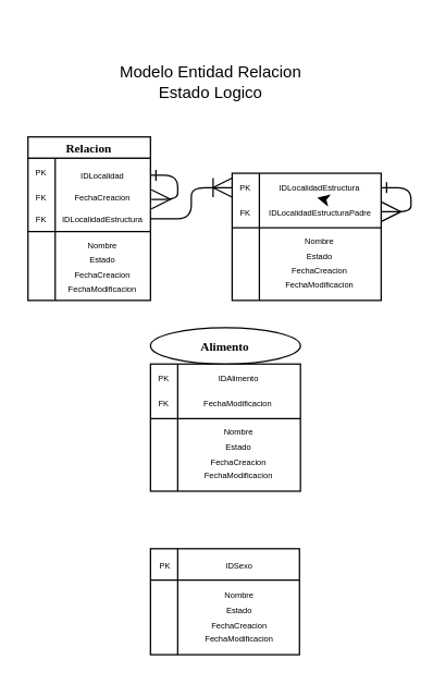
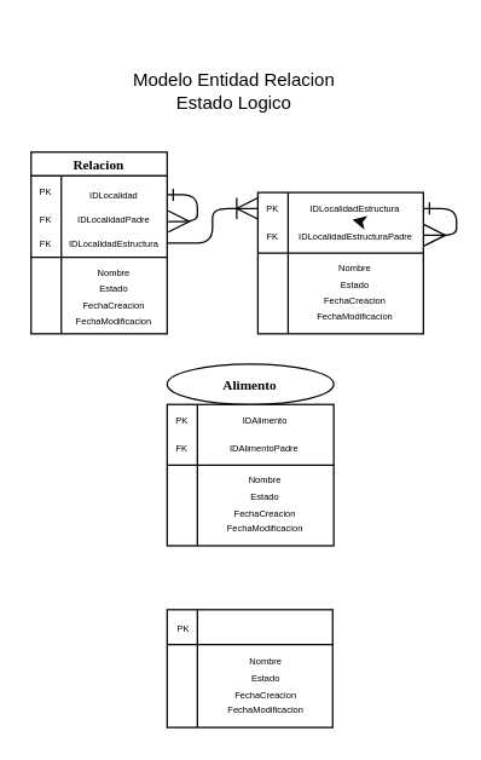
  <mxCell id="0" />
  <mxCell id="1" parent="0" />
  <mxCell id="2" value="" style="group" vertex="1" connectable="0" parent="1"><mxGeometry x="40" y="100" width="70" height="120" as="geometry" /></mxCell>
  <mxCell id="3" value="" style="shape=internalStorage;whiteSpace=wrap;html=1;backgroundOutline=1;movable=1;resizable=1;rotatable=1;deletable=1;editable=1;connectable=1;dx=20;dy=54;" vertex="1" parent="2"><mxGeometry x="-20" y="15.56" width="90" height="104.44" as="geometry" /></mxCell>
  <mxCell id="4" value="&lt;b style=&quot;border-color: var(--border-color); font-family: &amp;quot;Comic Sans MS&amp;quot;;&quot;&gt;&lt;font style=&quot;font-size: 9px;&quot;&gt;Relacion&lt;/font&gt;&lt;/b&gt;" style="rounded=0;whiteSpace=wrap;html=1;shadow=0;movable=1;resizable=1;rotatable=1;deletable=1;editable=1;connectable=1;" vertex="1" parent="2"><mxGeometry x="-20" width="90" height="15.56" as="geometry" /></mxCell>
  <mxCell id="5" value="&lt;span style=&quot;font-size: 6px;&quot;&gt;IDLocalidad&lt;/span&gt;" style="text;html=1;strokeColor=none;fillColor=none;align=center;verticalAlign=middle;whiteSpace=wrap;rounded=0;shadow=0;fontSize=9;" vertex="1" parent="2"><mxGeometry y="20" width="70" height="16.11" as="geometry" /></mxCell>
  <mxCell id="6" value="&lt;span style=&quot;font-size: 6px;&quot;&gt;Nombre&lt;/span&gt;&lt;br style=&quot;border-color: var(--border-color); font-size: 6px;&quot;&gt;&lt;span style=&quot;font-size: 6px;&quot;&gt;Estado&lt;/span&gt;&lt;br style=&quot;border-color: var(--border-color); font-size: 6px;&quot;&gt;&lt;span style=&quot;font-size: 6px;&quot;&gt;FechaCreacion&lt;/span&gt;&lt;br style=&quot;border-color: var(--border-color); font-size: 6px;&quot;&gt;&lt;span style=&quot;font-size: 6px;&quot;&gt;FechaModificacion&lt;/span&gt;" style="text;html=1;strokeColor=none;fillColor=none;align=center;verticalAlign=middle;whiteSpace=wrap;rounded=0;shadow=0;fontSize=9;" vertex="1" parent="2"><mxGeometry y="70.55" width="70" height="49.45" as="geometry" /></mxCell>
  <mxCell id="7" value="&lt;font style=&quot;font-size: 6px;&quot;&gt;FK&lt;/font&gt;" style="text;html=1;strokeColor=none;fillColor=none;align=center;verticalAlign=middle;whiteSpace=wrap;rounded=0;shadow=0;fontSize=9;" vertex="1" parent="2"><mxGeometry x="-20" y="54.44" width="20" height="11.11" as="geometry" /></mxCell>
- <mxCell id="8" value="&lt;span style=&quot;font-size: 6px;&quot;&gt;FechaCreacion&lt;/span&gt;" style="text;html=1;strokeColor=none;fillColor=none;align=center;verticalAlign=middle;whiteSpace=wrap;rounded=0;shadow=0;fontSize=9;" vertex="1" parent="2"><mxGeometry y="33.33" width="70" height="21.11" as="geometry" /></mxCell>
+ <mxCell id="8" value="&lt;span style=&quot;font-size: 6px;&quot;&gt;IDLocalidadPadre&lt;/span&gt;" style="text;html=1;strokeColor=none;fillColor=none;align=center;verticalAlign=middle;whiteSpace=wrap;rounded=0;shadow=0;fontSize=9;" vertex="1" parent="2"><mxGeometry y="33.33" width="70" height="21.11" as="geometry" /></mxCell>
  <mxCell id="9" value="&lt;span style=&quot;font-size: 6px;&quot;&gt;IDLocalidadEstructura&lt;/span&gt;" style="text;html=1;strokeColor=none;fillColor=none;align=center;verticalAlign=middle;whiteSpace=wrap;rounded=0;shadow=0;fontSize=9;" vertex="1" parent="2"><mxGeometry y="49.44" width="70" height="21.11" as="geometry" /></mxCell>
  <mxCell id="10" value="" style="group" vertex="1" connectable="0" parent="1"><mxGeometry x="170" y="100" width="110" height="120" as="geometry" /></mxCell>
  <mxCell id="11" value="" style="shape=internalStorage;whiteSpace=wrap;html=1;backgroundOutline=1;movable=1;resizable=1;rotatable=1;deletable=1;editable=1;connectable=1;dx=20;dy=40;" vertex="1" parent="10"><mxGeometry y="26.667" width="109.482" height="93.333" as="geometry" /></mxCell>
  <mxCell id="12" value="&lt;span style=&quot;font-size: 6px;&quot;&gt;Nombre&lt;br&gt;Estado&lt;br&gt;FechaCreacion&lt;br&gt;FechaModificacion&lt;br&gt;&lt;/span&gt;" style="text;html=1;strokeColor=none;fillColor=none;align=center;verticalAlign=middle;whiteSpace=wrap;rounded=0;shadow=0;fontSize=9;" vertex="1" parent="10"><mxGeometry x="20" y="64.62" width="89.48" height="55.38" as="geometry" /></mxCell>
  <mxCell id="13" value="&lt;font style=&quot;font-size: 6px;&quot;&gt;PK&lt;/font&gt;" style="text;html=1;strokeColor=none;fillColor=none;align=center;verticalAlign=middle;whiteSpace=wrap;rounded=0;shadow=0;fontSize=9;" vertex="1" parent="10"><mxGeometry y="26.67" width="20" height="21.11" as="geometry" /></mxCell>
  <mxCell id="14" value="&lt;font style=&quot;font-size: 6px;&quot;&gt;IDLocalidadEstructura&lt;/font&gt;" style="text;html=1;strokeColor=none;fillColor=none;align=center;verticalAlign=middle;whiteSpace=wrap;rounded=0;shadow=0;fontSize=9;" vertex="1" parent="10"><mxGeometry x="20" y="26.67" width="89.48" height="21.11" as="geometry" /></mxCell>
  <mxCell id="15" style="edgeStyle=none;html=1;exitX=0.5;exitY=0;exitDx=0;exitDy=0;" edge="1" parent="10" source="16"><mxGeometry relative="1" as="geometry"><mxPoint x="62.532" y="44.62" as="targetPoint" /></mxGeometry></mxCell>
  <mxCell id="16" value="&lt;font style=&quot;font-size: 6px;&quot;&gt;IDLocalidadEstructuraPadre&lt;/font&gt;" style="text;html=1;strokeColor=none;fillColor=none;align=center;verticalAlign=middle;whiteSpace=wrap;rounded=0;shadow=0;fontSize=9;" vertex="1" parent="10"><mxGeometry x="20" y="45.18" width="90" height="19.44" as="geometry" /></mxCell>
  <mxCell id="17" value="&lt;font style=&quot;font-size: 6px;&quot;&gt;FK&lt;/font&gt;" style="text;html=1;strokeColor=none;fillColor=none;align=center;verticalAlign=middle;whiteSpace=wrap;rounded=0;shadow=0;fontSize=9;" vertex="1" parent="10"><mxGeometry y="44.62" width="20" height="20" as="geometry" /></mxCell>
  <mxCell id="18" value="" style="endArrow=ERmany;endFill=0;endSize=12;html=1;fontFamily=Comic Sans MS;fontSize=6;startArrow=ERone;startFill=0;exitX=1;exitY=0.5;exitDx=0;exitDy=0;edgeStyle=orthogonalEdgeStyle;entryX=1;entryY=0.5;entryDx=0;entryDy=0;" edge="1" parent="10" source="14" target="16"><mxGeometry width="160" relative="1" as="geometry"><mxPoint x="110.212" y="30" as="sourcePoint" /><mxPoint x="167.872" y="60" as="targetPoint" /><Array as="points"><mxPoint x="131.378" y="37" /><mxPoint x="131.378" y="55" /></Array></mxGeometry></mxCell>
  <mxCell id="19" value="" style="endArrow=ERoneToMany;endFill=0;endSize=12;html=1;fontFamily=Comic Sans MS;fontSize=6;edgeStyle=orthogonalEdgeStyle;entryX=0;entryY=0.5;entryDx=0;entryDy=0;" edge="1" parent="1" target="13"><mxGeometry width="160" relative="1" as="geometry"><mxPoint x="110" y="160" as="sourcePoint" /><mxPoint x="170" y="144.68" as="targetPoint" /><Array as="points"><mxPoint x="140" y="160" /><mxPoint x="140" y="137" /><mxPoint x="170" y="137" /></Array></mxGeometry></mxCell>
  <mxCell id="20" value="&lt;font style=&quot;font-size: 6px;&quot;&gt;PK&lt;/font&gt;" style="text;html=1;strokeColor=none;fillColor=none;align=center;verticalAlign=middle;whiteSpace=wrap;rounded=0;shadow=0;fontSize=9;" vertex="1" parent="1"><mxGeometry x="20" y="120" width="20" height="11.11" as="geometry" /></mxCell>
  <mxCell id="21" value="&lt;font style=&quot;font-size: 6px;&quot;&gt;FK&lt;/font&gt;" style="text;html=1;strokeColor=none;fillColor=none;align=center;verticalAlign=middle;whiteSpace=wrap;rounded=0;shadow=0;fontSize=9;" vertex="1" parent="1"><mxGeometry x="20" y="138.33" width="20" height="11.11" as="geometry" /></mxCell>
  <mxCell id="22" value="" style="endArrow=ERmany;endFill=0;endSize=12;html=1;fontFamily=Comic Sans MS;fontSize=6;startArrow=ERone;startFill=0;exitX=1;exitY=0.5;exitDx=0;exitDy=0;edgeStyle=orthogonalEdgeStyle;entryX=1;entryY=0.5;entryDx=0;entryDy=0;" edge="1" parent="1"><mxGeometry width="160" relative="1" as="geometry"><mxPoint x="110" y="128.145" as="sourcePoint" /><mxPoint x="110.71" y="145.82" as="targetPoint" /><Array as="points"><mxPoint x="130" y="128" /><mxPoint x="130" y="146" /></Array></mxGeometry></mxCell>
  <mxCell id="23" value="" style="group" vertex="1" connectable="0" parent="1"><mxGeometry x="110" y="240" width="110.71" height="120" as="geometry" /></mxCell>
  <mxCell id="24" value="" style="shape=internalStorage;whiteSpace=wrap;html=1;backgroundOutline=1;movable=1;resizable=1;rotatable=1;deletable=1;editable=1;connectable=1;dx=20;dy=40;" vertex="1" parent="23"><mxGeometry y="26.667" width="110.188" height="93.333" as="geometry" /></mxCell>
  <mxCell id="25" value="&lt;font face=&quot;Comic Sans MS&quot; style=&quot;font-size: 9px;&quot;&gt;&lt;b style=&quot;&quot;&gt;Alimento&lt;/b&gt;&lt;/font&gt;" style="ellipse;whiteSpace=wrap;html=1;shadow=0;movable=1;resizable=1;rotatable=1;deletable=1;editable=1;connectable=1;" vertex="1" parent="23"><mxGeometry width="110.188" height="26.667" as="geometry" /></mxCell>
  <mxCell id="26" value="&lt;span style=&quot;font-size: 6px;&quot;&gt;Nombre&lt;br&gt;Estado&lt;br&gt;FechaCreacion&lt;br&gt;FechaModificacion&lt;br&gt;&lt;/span&gt;" style="text;html=1;strokeColor=none;fillColor=none;align=center;verticalAlign=middle;whiteSpace=wrap;rounded=0;shadow=0;fontSize=9;" vertex="1" parent="23"><mxGeometry x="20" y="64.62" width="90.19" height="55.38" as="geometry" /></mxCell>
  <mxCell id="27" value="&lt;font style=&quot;font-size: 6px;&quot;&gt;PK&lt;/font&gt;" style="text;html=1;strokeColor=none;fillColor=none;align=center;verticalAlign=middle;whiteSpace=wrap;rounded=0;shadow=0;fontSize=9;" vertex="1" parent="23"><mxGeometry y="26.67" width="20" height="21.11" as="geometry" /></mxCell>
  <mxCell id="28" value="&lt;font style=&quot;font-size: 6px;&quot;&gt;IDAlimento&lt;/font&gt;" style="text;html=1;strokeColor=none;fillColor=none;align=center;verticalAlign=middle;whiteSpace=wrap;rounded=0;shadow=0;fontSize=9;" vertex="1" parent="23"><mxGeometry x="20" y="26.67" width="90.19" height="21.11" as="geometry" /></mxCell>
  <mxCell id="29" value="&lt;font style=&quot;font-size: 6px;&quot;&gt;FK&lt;/font&gt;" style="text;html=1;strokeColor=none;fillColor=none;align=center;verticalAlign=middle;whiteSpace=wrap;rounded=0;shadow=0;fontSize=9;" vertex="1" parent="23"><mxGeometry y="44.62" width="20" height="20" as="geometry" /></mxCell>
- <mxCell id="30" value="&lt;span style=&quot;font-size: 6px;&quot;&gt;FechaModificacion&lt;/span&gt;" style="text;html=1;strokeColor=none;fillColor=none;align=center;verticalAlign=middle;whiteSpace=wrap;rounded=0;shadow=0;fontSize=9;" vertex="1" parent="23"><mxGeometry x="19.48" y="45.18" width="90.71" height="19.44" as="geometry" /></mxCell>
+ <mxCell id="30" value="&lt;span style=&quot;font-size: 6px;&quot;&gt;IDAlimentoPadre&lt;/span&gt;" style="text;html=1;strokeColor=none;fillColor=none;align=center;verticalAlign=middle;whiteSpace=wrap;rounded=0;shadow=0;fontSize=9;" vertex="1" parent="23"><mxGeometry x="19.48" y="45.18" width="90.71" height="19.44" as="geometry" /></mxCell>
  <mxCell id="31" value="" style="group" vertex="1" connectable="0" parent="1"><mxGeometry x="110" y="380" width="110" height="100" as="geometry" /></mxCell>
  <mxCell id="32" value="" style="shape=internalStorage;whiteSpace=wrap;html=1;backgroundOutline=1;movable=1;resizable=1;rotatable=1;deletable=1;editable=1;connectable=1;dx=20;dy=23;" vertex="1" parent="31"><mxGeometry y="22.22" width="109.483" height="77.78" as="geometry" /></mxCell>
  <mxCell id="33" value="&lt;span style=&quot;font-size: 6px;&quot;&gt;Nombre&lt;br&gt;Estado&lt;br&gt;FechaCreacion&lt;br&gt;FechaModificacion&lt;br&gt;&lt;/span&gt;" style="text;html=1;strokeColor=none;fillColor=none;align=center;verticalAlign=middle;whiteSpace=wrap;rounded=0;shadow=0;fontSize=9;" vertex="1" parent="31"><mxGeometry x="22" y="44.63" width="87.483" height="55.37" as="geometry" /></mxCell>
  <mxCell id="34" value="&lt;font style=&quot;font-size: 6px;&quot;&gt;PK&lt;/font&gt;" style="text;html=1;strokeColor=none;fillColor=none;align=center;verticalAlign=middle;whiteSpace=wrap;rounded=0;shadow=0;fontSize=9;" vertex="1" parent="31"><mxGeometry y="23.52" width="22" height="21.11" as="geometry" /></mxCell>
- <mxCell id="35" value="&lt;font style=&quot;font-size: 6px;&quot;&gt;IDSexo&lt;/font&gt;" style="text;html=1;strokeColor=none;fillColor=none;align=center;verticalAlign=middle;whiteSpace=wrap;rounded=0;shadow=0;fontSize=9;" vertex="1" parent="31"><mxGeometry x="22" y="23.52" width="87.483" height="21.11" as="geometry" /></mxCell>
  <mxCell id="36" style="edgeStyle=none;html=1;exitX=0.5;exitY=0;exitDx=0;exitDy=0;" edge="1" parent="31"><mxGeometry relative="1" as="geometry"><mxPoint x="62.532" y="41.47" as="targetPoint" /><mxPoint x="62.558" y="42.03" as="sourcePoint" /></mxGeometry></mxCell>
  <mxCell id="37" value="Modelo Entidad Relacion&lt;br&gt;Estado Logico" style="text;html=1;strokeColor=none;fillColor=none;align=center;verticalAlign=middle;whiteSpace=wrap;rounded=0;" vertex="1" parent="1"><mxGeometry x="20" y="20" width="269" height="80" as="geometry" /></mxCell>
